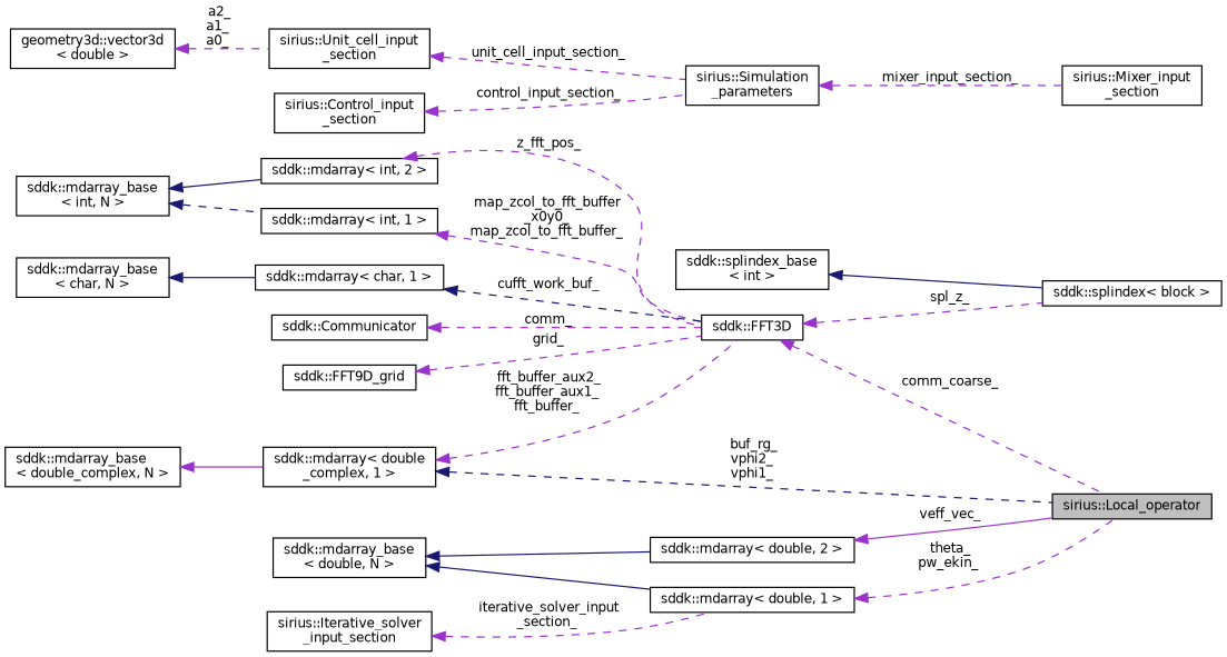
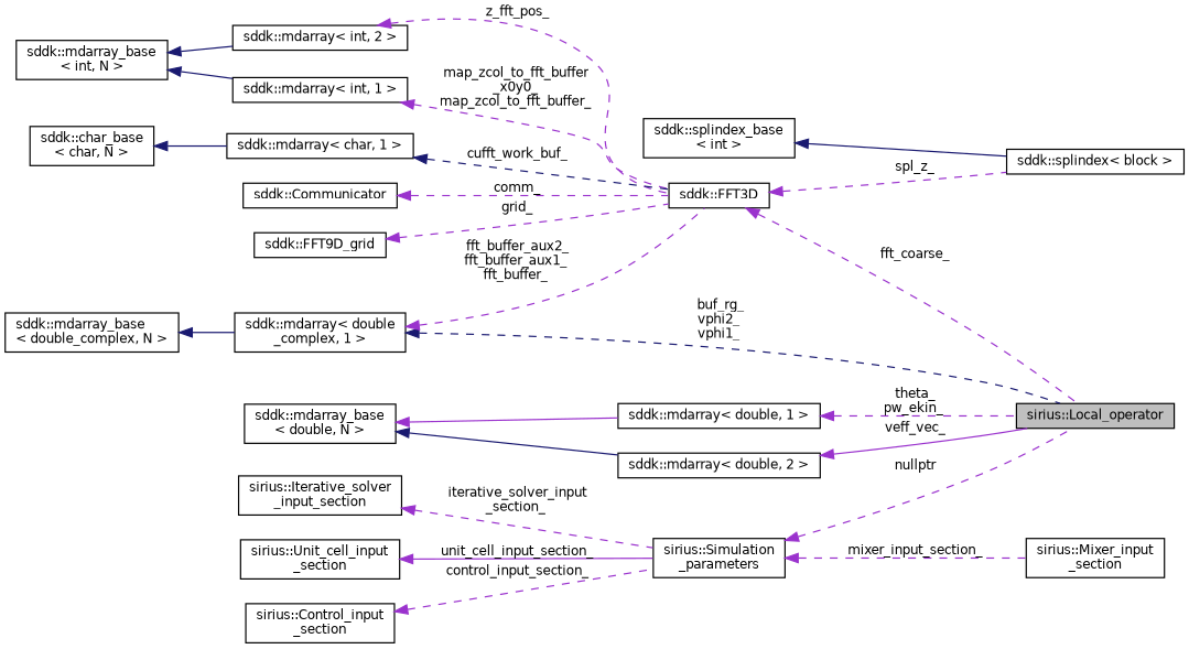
  digraph {
    rankdir=LR
    node [color=black fillcolor=white fontname=Helvetica fontsize=10 shape=record style=filled]
    edge [color=darkorchid3 dir=back fontname=Helvetica fontsize=10 labelfontname=Helvetica labelfontsize=10 style=dashed]
    n1 [fillcolor=grey75 fontcolor=black height=0.2 label="sirius::Local_operator" width=0.4]
    n2 [height=0.2 label="sddk::mdarray\< double\l_complex, 1 \>" width=0.4]
    n3 [height=0.2 label="sddk::FFT3D" width=0.4]
    n4 [height=0.2 label="sddk::splindex\< block \>" width=0.4]
    n5 [height=0.2 label="sddk::mdarray_base\l\< double_complex, N \>" width=0.4]
    n6 [height=0.2 label="sddk::mdarray\< double, 1 \>" width=0.4]
    n7 [height=0.2 label="sddk::mdarray_base\l\< double, N \>" width=0.4]
    n8 [height=0.2 label="sddk::mdarray\< double, 2 \>" width=0.4]
    n9 [height=0.2 label="sddk::mdarray\< int, 2 \>" width=0.4]
    n10 [height=0.2 label="sddk::mdarray_base\l\< int, N \>" width=0.4]
    n11 [height=0.2 label="sddk::mdarray\< int, 1 \>" width=0.4]
    n12 [height=0.2 label="sddk::splindex_base\l\< int \>" width=0.4]
    n13 [height=0.2 label="sddk::mdarray\< char, 1 \>" width=0.4]
-   n14 [height=0.2 label="sddk::mdarray_base\l\< char, N \>" width=0.4]
+   n14 [height=0.2 label="sddk::char_base\l\< char, N \>" width=0.4]
    n15 [height=0.2 label="sddk::Communicator" width=0.4]
    n16 [height=0.2 label="sddk::FFT9D_grid" width=0.4]
    n17 [height=0.2 label="sirius::Simulation\l_parameters" width=0.4]
    n18 [height=0.2 label="sirius::Mixer_input\l_section" width=0.4]
    n19 [height=0.2 label="sirius::Iterative_solver\l_input_section" width=0.4]
    n20 [height=0.2 label="sirius::Unit_cell_input\l_section" width=0.4]
-   n21 [height=0.2 label="geometry3d::vector3d\l\< double \>" width=0.4]
    n22 [height=0.2 label="sirius::Control_input\l_section" width=0.4]
    n2 -> n1 [color=midnightblue label=" buf_rg_\nvphi2_\nvphi1_"]
    n2 -> n3 [label=" fft_buffer_aux2_\nfft_buffer_aux1_\nfft_buffer_"]
-   n3 -> n1 [label=" comm_coarse_"]
+   n3 -> n1 [label=" fft_coarse_"]
    n3 -> n4 [label=" spl_z_"]
-   n5 -> n2 [style=solid]
+   n5 -> n2 [color=midnightblue style=solid]
    n6 -> n1 [label=" theta_\npw_ekin_"]
-   n7 -> n6 [color=midnightblue style=solid]
+   n7 -> n6 [style=solid]
    n7 -> n8 [color=midnightblue style=solid]
    n8 -> n1 [label=" veff_vec_" style=solid]
    n9 -> n3 [label=" z_fft_pos_"]
    n10 -> n9 [color=midnightblue style=solid]
-   n10 -> n11 [color=midnightblue]
+   n10 -> n11 [color=midnightblue style=solid]
    n11 -> n3 [label=" map_zcol_to_fft_buffer\l_x0y0_\nmap_zcol_to_fft_buffer_"]
    n12 -> n4 [color=midnightblue style=solid]
    n13 -> n3 [color=midnightblue label=" cufft_work_buf_"]
    n14 -> n13 [color=midnightblue style=solid]
    n15 -> n3 [label=" comm_"]
    n16 -> n3 [label=" grid_"]
+   n17 -> n1 [label=" nullptr"]
    n17 -> n18 [label=" mixer_input_section_"]
-   n19 -> n6 [label=" iterative_solver_input\l_section_"]
-   n20 -> n17 [label=" unit_cell_input_section_"]
-   n21 -> n20 [label=" a2_\na1_\na0_"]
+   n19 -> n17 [label=" iterative_solver_input\l_section_"]
+   n20 -> n17 [label=" unit_cell_input_section_" style=solid]
    n22 -> n17 [label=" control_input_section_"]
  }
